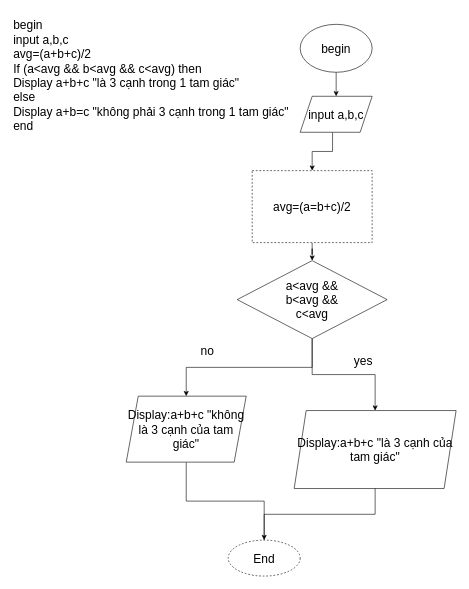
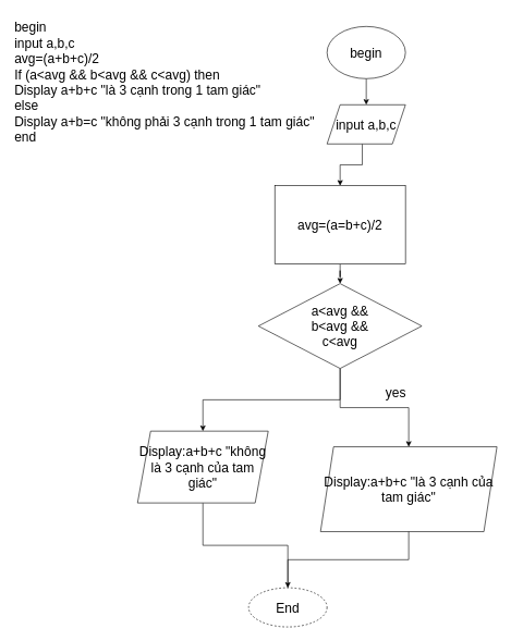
  <mxCell id="0" />
  <mxCell id="1" parent="0" />
  <mxCell id="2" value="" style="edgeStyle=orthogonalEdgeStyle;rounded=0;orthogonalLoop=1;jettySize=auto;html=1;fontSize=20;exitX=0.5;exitY=1;exitDx=0;exitDy=0;" edge="1" parent="1" source="3" target="5"><mxGeometry relative="1" as="geometry"><mxPoint x="560" y="198" as="sourcePoint" /></mxGeometry></mxCell>
  <mxCell id="3" value="begin" style="ellipse;whiteSpace=wrap;html=1;fontSize=20;" vertex="1" parent="1"><mxGeometry x="500" y="40" width="120" height="80" as="geometry" /></mxCell>
  <mxCell id="4" value="" style="edgeStyle=orthogonalEdgeStyle;rounded=0;orthogonalLoop=1;jettySize=auto;html=1;fontSize=20;exitX=0.45;exitY=1;exitDx=0;exitDy=0;exitPerimeter=0;" edge="1" parent="1" source="5" target="7"><mxGeometry relative="1" as="geometry"><mxPoint x="560" y="314" as="sourcePoint" /></mxGeometry></mxCell>
  <mxCell id="5" value="input a,b,c" style="shape=parallelogram;perimeter=parallelogramPerimeter;whiteSpace=wrap;html=1;fixedSize=1;fontSize=20;" vertex="1" parent="1"><mxGeometry x="500" y="160" width="120" height="60" as="geometry" /></mxCell>
  <mxCell id="6" value="" style="edgeStyle=orthogonalEdgeStyle;rounded=0;orthogonalLoop=1;jettySize=auto;html=1;fontSize=20;" edge="1" parent="1" source="7" target="10"><mxGeometry relative="1" as="geometry" /></mxCell>
- <mxCell id="7" value="avg=(a=b+c)/2" style="whiteSpace=wrap;html=1;fontSize=20;dashed=1;" vertex="1" parent="1"><mxGeometry x="420" y="284" width="200" height="120" as="geometry" /></mxCell>
+ <mxCell id="7" value="avg=(a=b+c)/2" style="whiteSpace=wrap;html=1;fontSize=20;" vertex="1" parent="1"><mxGeometry x="420" y="284" width="200" height="120" as="geometry" /></mxCell>
  <mxCell id="8" value="" style="edgeStyle=orthogonalEdgeStyle;rounded=0;orthogonalLoop=1;jettySize=auto;html=1;fontSize=20;" edge="1" parent="1" source="10" target="11"><mxGeometry relative="1" as="geometry" /></mxCell>
  <mxCell id="9" value="" style="edgeStyle=orthogonalEdgeStyle;rounded=0;orthogonalLoop=1;jettySize=auto;html=1;fontSize=20;" edge="1" parent="1" source="10" target="13"><mxGeometry relative="1" as="geometry" /></mxCell>
  <mxCell id="10" value="a&amp;lt;avg &amp;amp;&amp;amp;&lt;br style=&quot;font-size: 20px;&quot;&gt;b&amp;lt;avg &amp;amp;&amp;amp;&lt;br style=&quot;font-size: 20px;&quot;&gt;c&amp;lt;avg" style="rhombus;whiteSpace=wrap;html=1;fontSize=20;" vertex="1" parent="1"><mxGeometry x="395" y="434" width="250" height="130" as="geometry" /></mxCell>
  <mxCell id="11" value="Display:a+b+c &quot;là 3 cạnh của tam giác&quot;" style="shape=parallelogram;perimeter=parallelogramPerimeter;whiteSpace=wrap;html=1;fixedSize=1;fontSize=20;" vertex="1" parent="1"><mxGeometry x="490" y="684" width="270" height="130" as="geometry" /></mxCell>
  <mxCell id="12" value="" style="edgeStyle=orthogonalEdgeStyle;rounded=0;orthogonalLoop=1;jettySize=auto;html=1;fontSize=20;entryX=0.5;entryY=0;entryDx=0;entryDy=0;" edge="1" parent="1" source="13" target="16"><mxGeometry relative="1" as="geometry"><mxPoint x="450" y="684" as="targetPoint" /></mxGeometry></mxCell>
  <mxCell id="13" value="Display:a+b+c &quot;không là 3 cạnh của tam giác&quot;" style="shape=parallelogram;perimeter=parallelogramPerimeter;whiteSpace=wrap;html=1;fixedSize=1;fontSize=20;" vertex="1" parent="1"><mxGeometry x="210" y="660" width="200" height="110" as="geometry" /></mxCell>
  <mxCell id="14" value="yes" style="text;html=1;align=center;verticalAlign=middle;resizable=0;points=[];autosize=1;strokeColor=none;fillColor=none;fontSize=20;" vertex="1" parent="1"><mxGeometry x="580" y="580" width="50" height="40" as="geometry" /></mxCell>
- <mxCell id="15" value="no" style="text;html=1;align=center;verticalAlign=middle;resizable=0;points=[];autosize=1;strokeColor=none;fillColor=none;fontSize=20;" vertex="1" parent="1"><mxGeometry x="320" y="564" width="50" height="40" as="geometry" /></mxCell>
  <mxCell id="16" value="End" style="ellipse;whiteSpace=wrap;html=1;fontSize=20;dashed=1;" vertex="1" parent="1"><mxGeometry x="380" y="900" width="120" height="60" as="geometry" /></mxCell>
  <mxCell id="17" value="" style="edgeStyle=orthogonalEdgeStyle;rounded=0;orthogonalLoop=1;jettySize=auto;html=1;endArrow=none;fontSize=20;entryX=0.5;entryY=0;entryDx=0;entryDy=0;" edge="1" parent="1" source="11" target="16"><mxGeometry relative="1" as="geometry"><mxPoint x="560" y="644" as="sourcePoint" /><mxPoint x="450" y="684" as="targetPoint" /></mxGeometry></mxCell>
  <mxCell id="18" value="begin&lt;br style=&quot;font-size: 20px;&quot;&gt;input a,b,c&lt;br style=&quot;font-size: 20px;&quot;&gt;avg=(a+b+c)/2&lt;br&gt;If (a&amp;lt;avg &amp;amp;&amp;amp; b&amp;lt;avg &amp;amp;&amp;amp; c&amp;lt;avg) then&lt;br&gt;Display a+b+c &quot;là 3 cạnh trong 1 tam giác&quot;&lt;br&gt;else&lt;br&gt;Display a+b=c &quot;không phải 3 cạnh trong 1 tam giác&quot;&lt;br&gt;end&lt;br&gt;" style="text;html=1;align=left;verticalAlign=middle;resizable=0;points=[];autosize=1;strokeColor=none;fillColor=none;fontSize=20;" vertex="1" parent="1"><mxGeometry y="20" width="480" height="210" as="geometry" x="20" /></mxCell>
